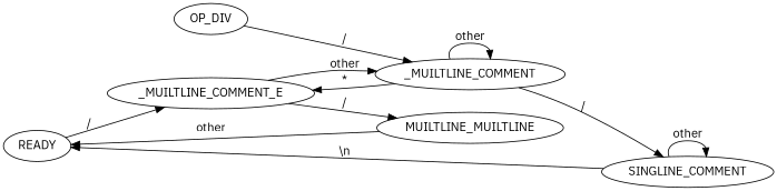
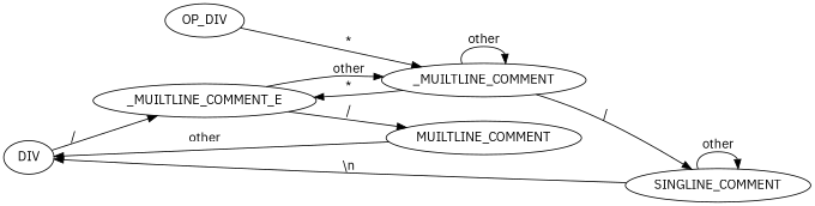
  digraph {
    fontname="IBM Plex Sans"
    rankdir=LR
    node [fontname="IBM Plex Sans"]
    edge [fontname="IBM Plex Sans"]
-   READY
+   READY [label=DIV]
    _MUILTLINE_COMMENT_E
    OP_DIV
    _MUILTLINE_COMMENT
    SINGLINE_COMMENT
-   MUILTLINE_COMMENT [label=MUILTLINE_MUILTLINE]
+   MUILTLINE_COMMENT
    READY -> _MUILTLINE_COMMENT_E [label="/"]
    _MUILTLINE_COMMENT_E -> _MUILTLINE_COMMENT [label=other]
    _MUILTLINE_COMMENT_E -> MUILTLINE_COMMENT [label="/"]
-   OP_DIV -> _MUILTLINE_COMMENT [label="/"]
+   OP_DIV -> _MUILTLINE_COMMENT [label="*"]
    _MUILTLINE_COMMENT -> _MUILTLINE_COMMENT_E [label="*"]
    _MUILTLINE_COMMENT -> _MUILTLINE_COMMENT [label=other]
    _MUILTLINE_COMMENT -> SINGLINE_COMMENT [label="/"]
    SINGLINE_COMMENT -> READY [label="\\n"]
    SINGLINE_COMMENT -> SINGLINE_COMMENT [label=other]
    MUILTLINE_COMMENT -> READY [label=other]
  }
